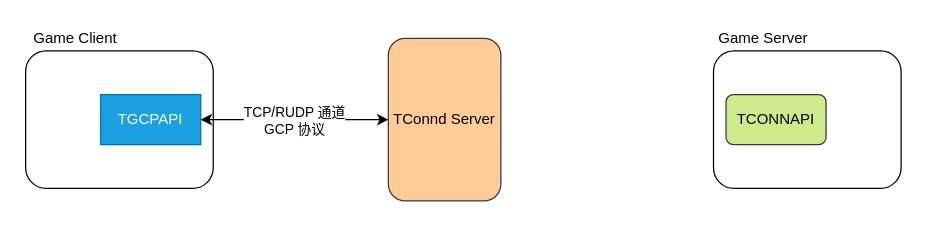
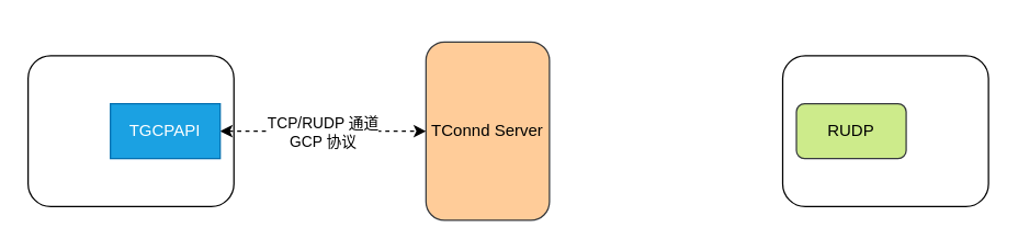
  <mxCell id="0" />
  <mxCell id="1" parent="0" />
  <mxCell id="2" value="" style="rounded=1;whiteSpace=wrap;html=1;" vertex="1" parent="1"><mxGeometry x="20" y="40" width="150" height="110" as="geometry" /></mxCell>
  <mxCell id="3" value="TConnd Server" style="rounded=1;whiteSpace=wrap;html=1;fillColor=#ffcc99;strokeColor=#36393d;" vertex="1" parent="1"><mxGeometry x="310" y="30" width="90" height="130" as="geometry" /></mxCell>
- <mxCell id="4" style="edgeStyle=orthogonalEdgeStyle;rounded=0;orthogonalLoop=1;jettySize=auto;html=1;exitX=1;exitY=0.5;exitDx=0;exitDy=0;entryX=0;entryY=0.5;entryDx=0;entryDy=0;startArrow=classic;startFill=1;" edge="1" parent="1" source="6" target="3"><mxGeometry relative="1" as="geometry" /></mxCell>
+ <mxCell id="4" style="edgeStyle=orthogonalEdgeStyle;rounded=0;orthogonalLoop=1;jettySize=auto;html=1;exitX=1;exitY=0.5;exitDx=0;exitDy=0;entryX=0;entryY=0.5;entryDx=0;entryDy=0;startArrow=classic;startFill=1;dashed=1;" edge="1" parent="1" source="6" target="3"><mxGeometry relative="1" as="geometry" /></mxCell>
  <mxCell id="5" value="TCP/RUDP 通道&lt;br&gt;GCP 协议" style="edgeLabel;html=1;align=center;verticalAlign=middle;resizable=0;points=[];" vertex="1" connectable="0" parent="4"><mxGeometry x="-0.291" y="-1" relative="1" as="geometry"><mxPoint x="21" y="-1" as="offset" /></mxGeometry></mxCell>
  <mxCell id="6" value="TGCPAPI" style="whiteSpace=wrap;html=1;fillColor=#1ba1e2;strokeColor=#006EAF;fontColor=#ffffff;rounded=0;" vertex="1" parent="1"><mxGeometry x="80" y="75" width="80" height="40" as="geometry" /></mxCell>
  <mxCell id="7" value="" style="rounded=1;whiteSpace=wrap;html=1;" vertex="1" parent="1"><mxGeometry x="570" y="40" width="150" height="110" as="geometry" /></mxCell>
- <mxCell id="8" value="TCONNAPI" style="rounded=1;whiteSpace=wrap;html=1;fillColor=#cdeb8b;strokeColor=#36393d;" vertex="1" parent="1"><mxGeometry x="580" y="75" width="80" height="40" as="geometry" /></mxCell>
- <mxCell id="9" value="Game Client" style="text;html=1;strokeColor=none;fillColor=none;align=center;verticalAlign=middle;whiteSpace=wrap;rounded=0;" vertex="1" parent="1"><mxGeometry x="20" y="20" width="80" height="20" as="geometry" /></mxCell>
- <mxCell id="10" value="Game Server" style="text;html=1;strokeColor=none;fillColor=none;align=center;verticalAlign=middle;whiteSpace=wrap;rounded=0;" vertex="1" parent="1"><mxGeometry x="570" y="20" width="80" height="20" as="geometry" /></mxCell>
+ <mxCell id="8" value="RUDP" style="rounded=1;whiteSpace=wrap;html=1;fillColor=#cdeb8b;strokeColor=#36393d;" vertex="1" parent="1"><mxGeometry x="580" y="75" width="80" height="40" as="geometry" /></mxCell>
